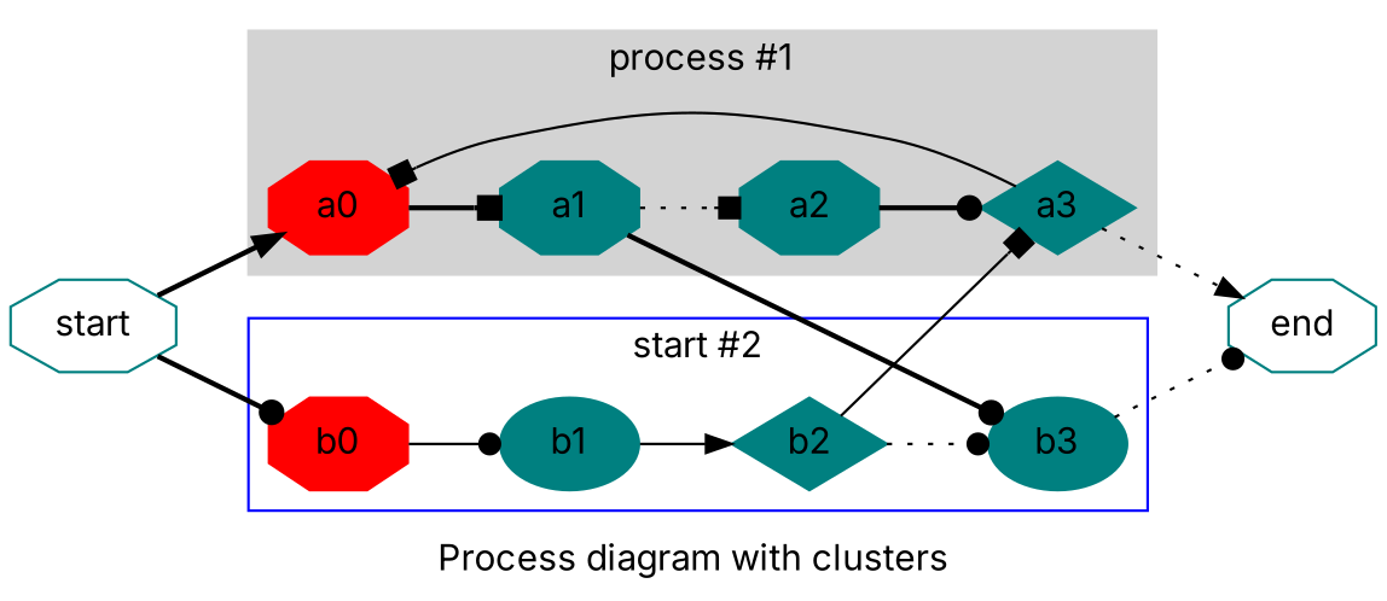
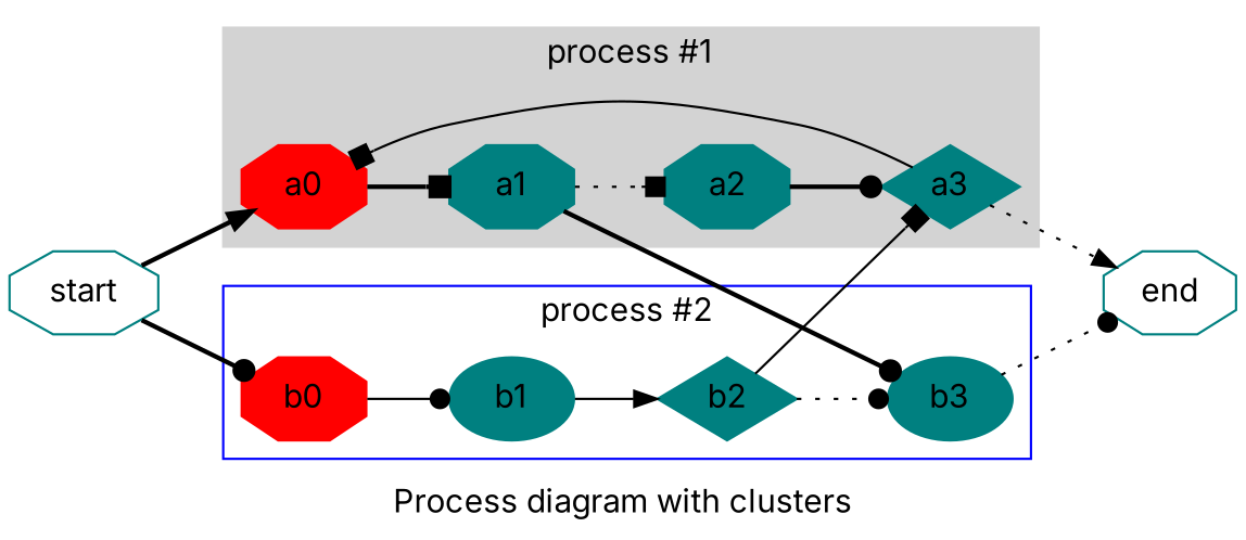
  digraph {
    label="Process diagram with clusters"
    rankdir=LR
    fontname=Inter
    node [color=teal style=filled shape=octagon fontname=Inter]
    edge [style=bold arrowhead=dot fontname=Inter]
    a0 [color=red]
    a1
    a2
    a3 [shape=diamond]
    b0 [color=red]
    b1 [shape=ellipse]
    b2 [shape=diamond]
    b3 [shape=ellipse]
    end [style=""]
    start [style=""]
    subgraph cluster_1 {
      color=lightgrey
      label="process #1"
      style=filled
      a0
      a1
      a2
      a3
    }
    subgraph cluster_2 {
      color=blue
-     label="start #2"
+     label="process #2"
      b0
      b1
      b2
      b3
    }
    a0 -> a1 [arrowhead=box]
    a1 -> a2 [style=dotted arrowhead=box]
    a1 -> b3
    a2 -> a3
    a3 -> a0 [style=solid arrowhead=box]
    a3 -> end [style=dotted arrowhead=normal]
    b0 -> b1 [style=solid]
    b1 -> b2 [style=solid arrowhead=normal]
    b2 -> a3 [style=solid arrowhead=box]
    b2 -> b3 [style=dotted]
    b3 -> end [style=dotted]
    start -> a0 [arrowhead=normal]
    start -> b0
  }
